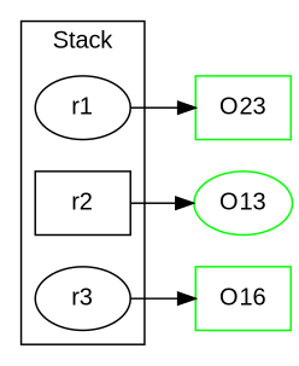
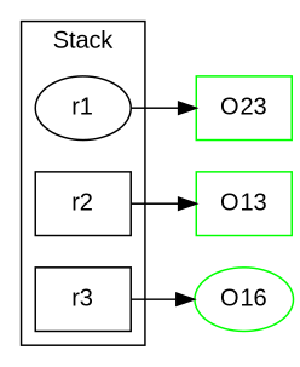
  digraph {
    fontname="Liberation Sans"
    rankDir=LR
    rankdir=LR
    node [fontname="Liberation Sans" shape=box]
    edge [fontname="Liberation Sans"]
    r1 [shape=""]
    r2
-   r3 [shape=""]
+   r3
    O23 [color=green]
-   O13 [color=green shape=ellipse]
-   O16 [color=green]
+   O13 [color=green]
+   O16 [color=green shape=ellipse]
    subgraph cluster_1 {
      label=Stack
      r1
      r2
      r3
    }
    r1 -> O23
    r2 -> O13
    r3 -> O16
  }
